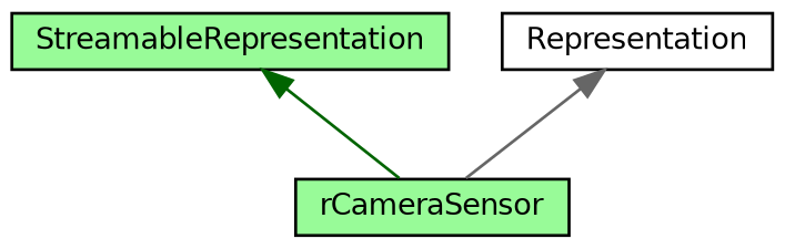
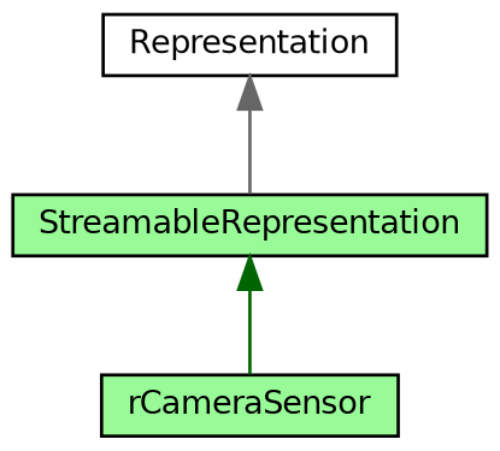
  digraph {
    node [color=black fillcolor=palegreen fontname=Helvetica fontsize=10 shape=record style=filled]
    edge [dir=back fontname=Helvetica fontsize=10 labelfontname=Helvetica labelfontsize=10 style=solid]
    n1 [fontcolor=black height=0.2 label=rCameraSensor width=0.4]
    n2 [height=0.2 label=StreamableRepresentation width=0.4]
    n3 [fillcolor=white height=0.2 label=Representation width=0.4]
    n2 -> n1 [color=darkgreen]
-   n3 -> n1 [color=gray40]
+   n3 -> n2 [color=gray40]
  }
